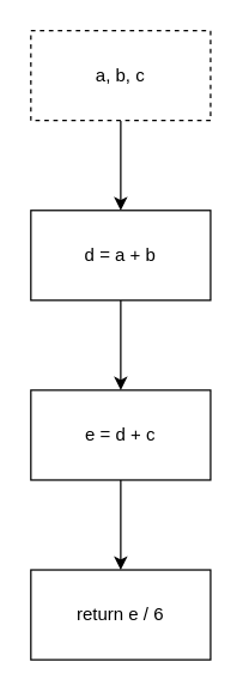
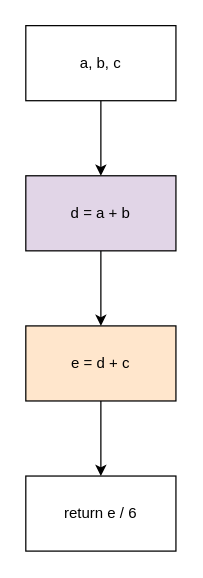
  <mxCell id="0" />
  <mxCell id="1" parent="0" />
  <mxCell id="2" style="edgeStyle=orthogonalEdgeStyle;rounded=0;orthogonalLoop=1;jettySize=auto;html=1;" parent="1" source="3" edge="1"><mxGeometry relative="1" as="geometry"><mxPoint x="80" y="140" as="targetPoint" /></mxGeometry></mxCell>
- <mxCell id="3" value="a, b, c" style="rounded=0;whiteSpace=wrap;html=1;dashed=1;" parent="1" vertex="1"><mxGeometry x="20" y="20" width="120" height="60" as="geometry" /></mxCell>
+ <mxCell id="3" value="a, b, c" style="rounded=0;whiteSpace=wrap;html=1;" parent="1" vertex="1"><mxGeometry x="20" y="20" width="120" height="60" as="geometry" /></mxCell>
  <mxCell id="4" style="edgeStyle=orthogonalEdgeStyle;rounded=0;orthogonalLoop=1;jettySize=auto;html=1;" parent="1" source="5" edge="1"><mxGeometry relative="1" as="geometry"><mxPoint x="80" y="260" as="targetPoint" /></mxGeometry></mxCell>
- <mxCell id="5" value="d = a + b" style="rounded=0;whiteSpace=wrap;html=1;" parent="1" vertex="1"><mxGeometry x="20" y="140" width="120" height="60" as="geometry" /></mxCell>
+ <mxCell id="5" value="d = a + b" style="rounded=0;whiteSpace=wrap;html=1;fillColor=#e1d5e7;" parent="1" vertex="1"><mxGeometry x="20" y="140" width="120" height="60" as="geometry" /></mxCell>
  <mxCell id="6" style="edgeStyle=orthogonalEdgeStyle;rounded=0;orthogonalLoop=1;jettySize=auto;html=1;" parent="1" source="7" edge="1"><mxGeometry relative="1" as="geometry"><mxPoint x="80" y="380" as="targetPoint" /></mxGeometry></mxCell>
- <mxCell id="7" value="e = d + c" style="rounded=0;whiteSpace=wrap;html=1;" parent="1" vertex="1"><mxGeometry x="20" y="260" width="120" height="60" as="geometry" /></mxCell>
+ <mxCell id="7" value="e = d + c" style="rounded=0;whiteSpace=wrap;html=1;fillColor=#ffe6cc;" parent="1" vertex="1"><mxGeometry x="20" y="260" width="120" height="60" as="geometry" /></mxCell>
  <mxCell id="8" value="return e / 6" style="rounded=0;whiteSpace=wrap;html=1;" parent="1" vertex="1"><mxGeometry x="20" y="380" width="120" height="60" as="geometry" /></mxCell>
